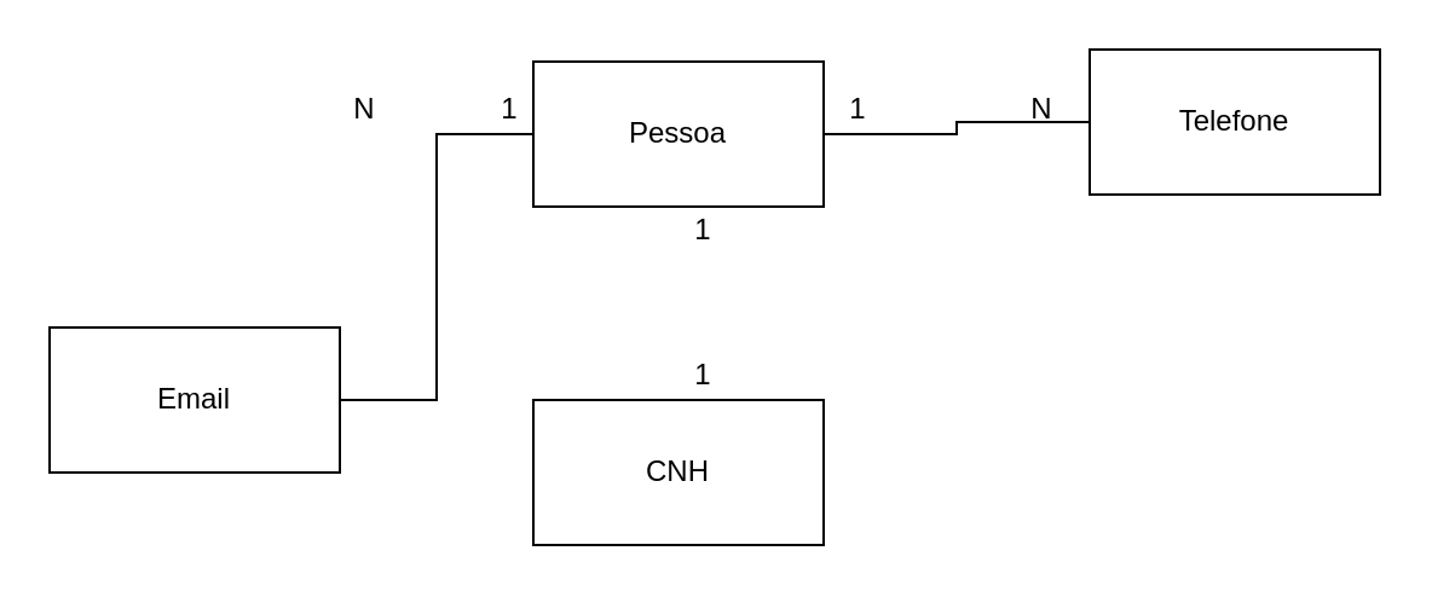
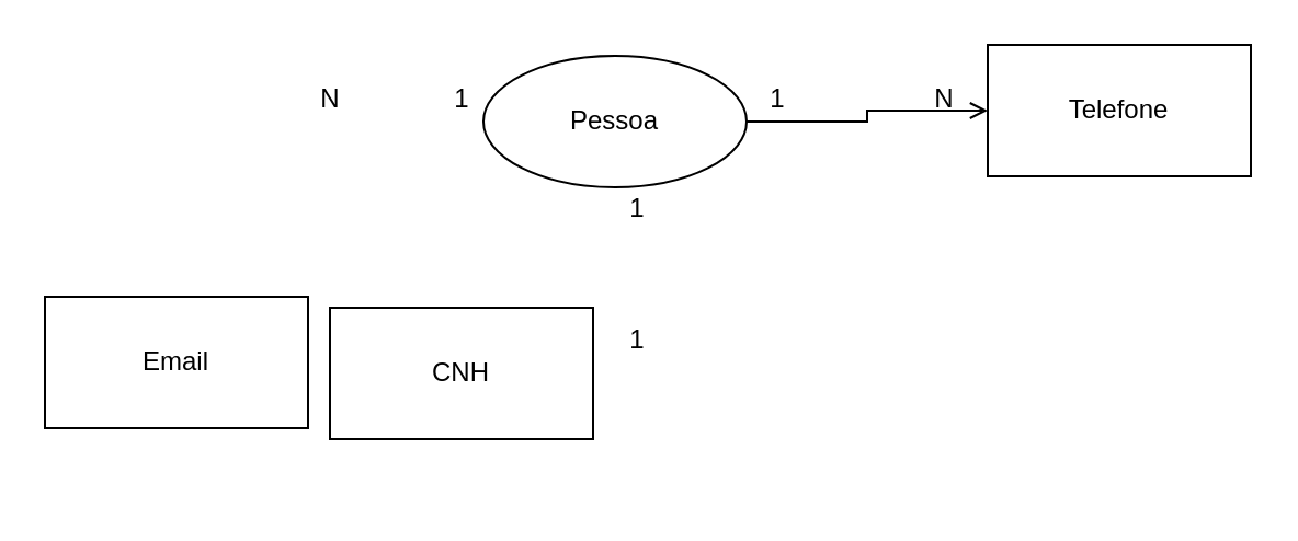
  <mxCell id="0" />
  <mxCell id="1" parent="0" />
- <mxCell id="2" style="edgeStyle=orthogonalEdgeStyle;rounded=0;orthogonalLoop=1;jettySize=auto;html=1;exitX=1;exitY=0.5;exitDx=0;exitDy=0;entryX=0;entryY=0.5;entryDx=0;entryDy=0;endArrow=none;endFill=0;" parent="1" source="3" target="7" edge="1"><mxGeometry relative="1" as="geometry" /></mxCell>
- <mxCell id="3" value="Pessoa" style="rounded=0;whiteSpace=wrap;html=1;" parent="1" vertex="1"><mxGeometry x="220" y="25" width="120" height="60" as="geometry" /></mxCell>
- <mxCell id="4" value="CNH" style="rounded=0;whiteSpace=wrap;html=1;" parent="1" vertex="1"><mxGeometry x="220" y="165" width="120" height="60" as="geometry" /></mxCell>
- <mxCell id="5" style="edgeStyle=orthogonalEdgeStyle;rounded=0;orthogonalLoop=1;jettySize=auto;html=1;exitX=1;exitY=0.5;exitDx=0;exitDy=0;entryX=0;entryY=0.5;entryDx=0;entryDy=0;endArrow=none;endFill=0;" parent="1" source="6" target="3" edge="1"><mxGeometry relative="1" as="geometry" /></mxCell>
+ <mxCell id="2" style="edgeStyle=orthogonalEdgeStyle;rounded=0;orthogonalLoop=1;jettySize=auto;html=1;exitX=1;exitY=0.5;exitDx=0;exitDy=0;entryX=0;entryY=0.5;entryDx=0;entryDy=0;endArrow=open;endFill=0;" parent="1" source="3" target="7" edge="1"><mxGeometry relative="1" as="geometry" /></mxCell>
+ <mxCell id="3" value="Pessoa" style="ellipse;whiteSpace=wrap;html=1;" parent="1" vertex="1"><mxGeometry x="220" y="25" width="120" height="60" as="geometry" /></mxCell>
+ <mxCell id="4" value="CNH" style="rounded=0;whiteSpace=wrap;html=1;" parent="1" vertex="1"><mxGeometry x="150" y="140" width="120" height="60" as="geometry" /></mxCell>
  <mxCell id="6" value="Email" style="rounded=0;whiteSpace=wrap;html=1;" parent="1" vertex="1"><mxGeometry x="20" y="135" width="120" height="60" as="geometry" /></mxCell>
  <mxCell id="7" value="Telefone" style="rounded=0;whiteSpace=wrap;html=1;" parent="1" vertex="1"><mxGeometry x="450" y="20" width="120" height="60" as="geometry" /></mxCell>
  <mxCell id="8" value="1" style="text;html=1;align=center;verticalAlign=middle;resizable=0;points=[];autosize=1;" parent="1" vertex="1"><mxGeometry x="200" y="35" width="20" height="20" as="geometry" /></mxCell>
  <mxCell id="9" value="N" style="text;html=1;align=center;verticalAlign=middle;resizable=0;points=[];autosize=1;" parent="1" vertex="1"><mxGeometry x="140" y="35" width="20" height="20" as="geometry" /></mxCell>
  <mxCell id="10" value="1" style="text;html=1;align=center;verticalAlign=middle;resizable=0;points=[];autosize=1;" parent="1" vertex="1"><mxGeometry x="344" y="35" width="20" height="20" as="geometry" /></mxCell>
  <mxCell id="11" value="1" style="text;html=1;align=center;verticalAlign=middle;resizable=0;points=[];autosize=1;" parent="1" vertex="1"><mxGeometry x="280" y="85" width="20" height="20" as="geometry" /></mxCell>
  <mxCell id="12" value="1" style="text;html=1;align=center;verticalAlign=middle;resizable=0;points=[];autosize=1;" parent="1" vertex="1"><mxGeometry x="280" y="145" width="20" height="20" as="geometry" /></mxCell>
  <mxCell id="13" value="N" style="text;html=1;align=center;verticalAlign=middle;resizable=0;points=[];autosize=1;" parent="1" vertex="1"><mxGeometry x="420" y="35" width="20" height="20" as="geometry" /></mxCell>
